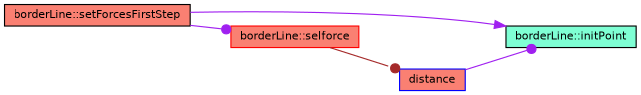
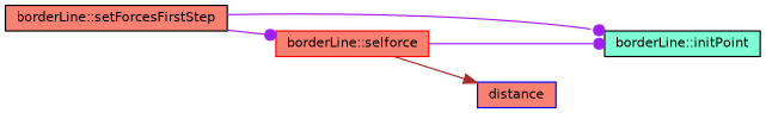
  digraph {
    rankdir=LR
    node [color=black fillcolor=salmon fontname=Helvetica fontsize=10 shape=box style=filled]
    edge [color=purple fontname=Helvetica fontsize=10 labelfontname=Helvetica labelfontsize=10 style=solid arrowhead=normal]
    n1 [fontcolor=black height=0.2 label="borderLine::setForcesFirstStep" width=0.4]
    n2 [fillcolor=aquamarine height=0.2 label="borderLine::initPoint" width=0.4]
    n3 [color=red height=0.2 label="borderLine::selforce" width=0.4]
    n4 [color=blue height=0.2 label=distance width=0.4]
-   n1 -> n2
+   n1 -> n2 [arrowhead=dot]
    n1 -> n3 [arrowhead=dot]
-   n4 -> n2 [arrowhead=dot]
-   n3 -> n4 [color=brown arrowhead=dot]
+   n3 -> n2 [arrowhead=dot]
+   n3 -> n4 [color=brown]
  }
